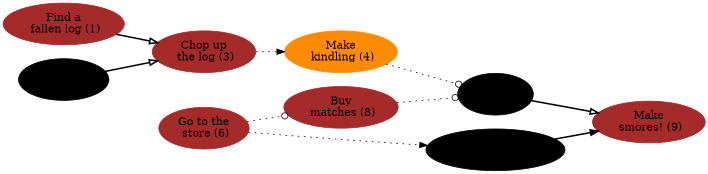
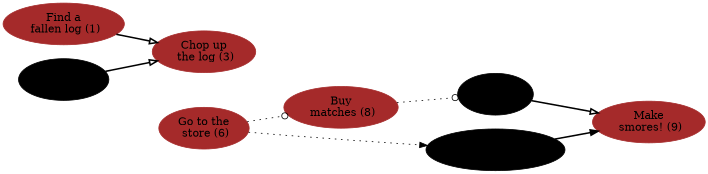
  digraph {
    rankdir=LR
    node [color=brown style=filled]
    edge [style=dotted arrowhead=onormal]
    "Find a\n fallen log (1)"
    "Chop up\n the log (3)"
    "Find\n an ax (2)" [color=black]
-   "Make\n kindling (4)" [color=darkorange]
    "Make a\n fire (5)" [color=black]
    "Make\n smores! (9)"
    "Buy\n matches (8)"
    "Go to the\n store (6)"
    "Buy\n ingredients (7)" [color=black]
    "Find a\n fallen log (1)" -> "Chop up\n the log (3)" [style=bold]
-   "Chop up\n the log (3)" -> "Make\n kindling (4)" [arrowhead=normal]
    "Find\n an ax (2)" -> "Chop up\n the log (3)" [style=bold]
-   "Make\n kindling (4)" -> "Make a\n fire (5)" [arrowhead=odot]
    "Make a\n fire (5)" -> "Make\n smores! (9)" [style=bold]
    "Buy\n matches (8)" -> "Make a\n fire (5)" [arrowhead=odot]
    "Go to the\n store (6)" -> "Buy\n matches (8)" [arrowhead=odot]
    "Go to the\n store (6)" -> "Buy\n ingredients (7)" [arrowhead=normal]
    "Buy\n ingredients (7)" -> "Make\n smores! (9)" [style=bold arrowhead=normal]
  }
